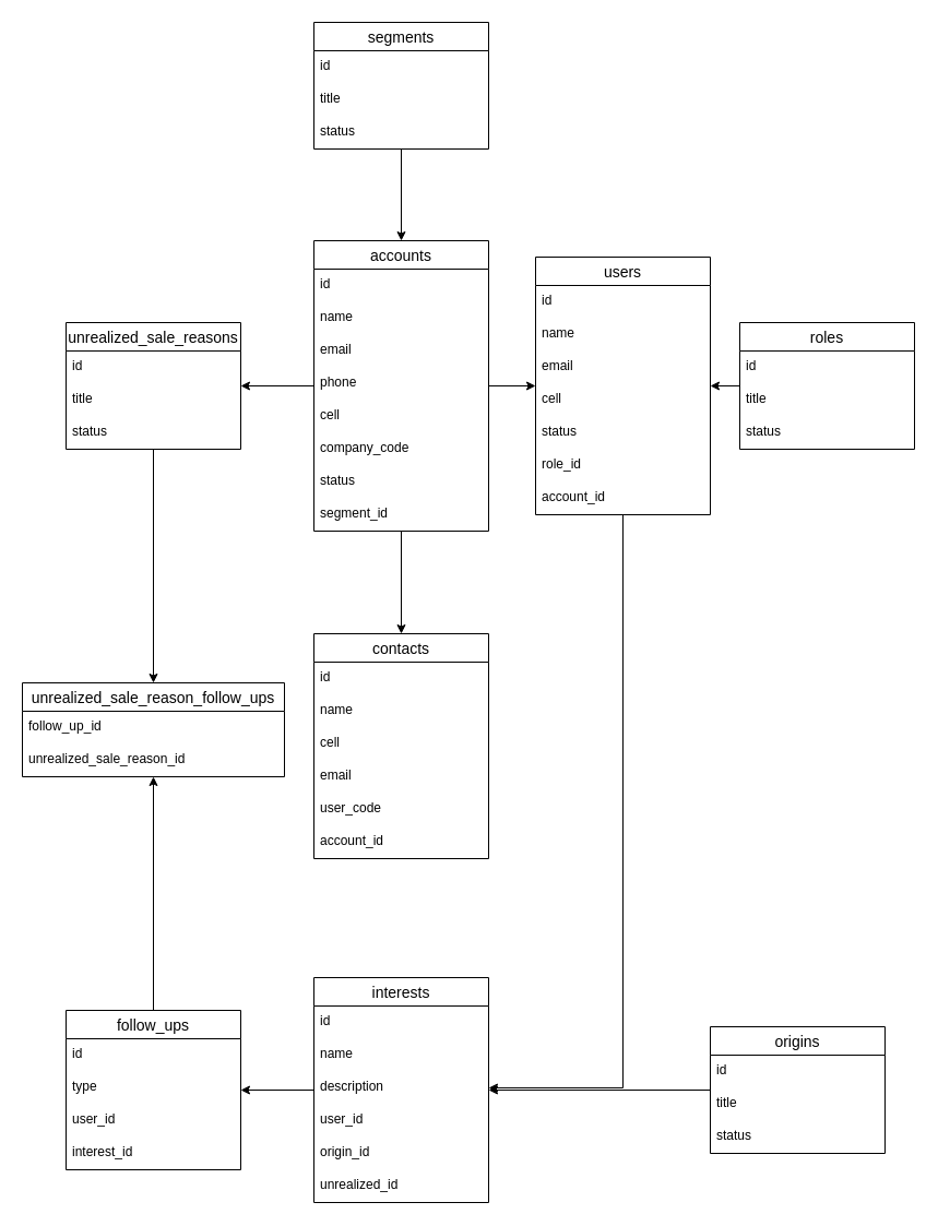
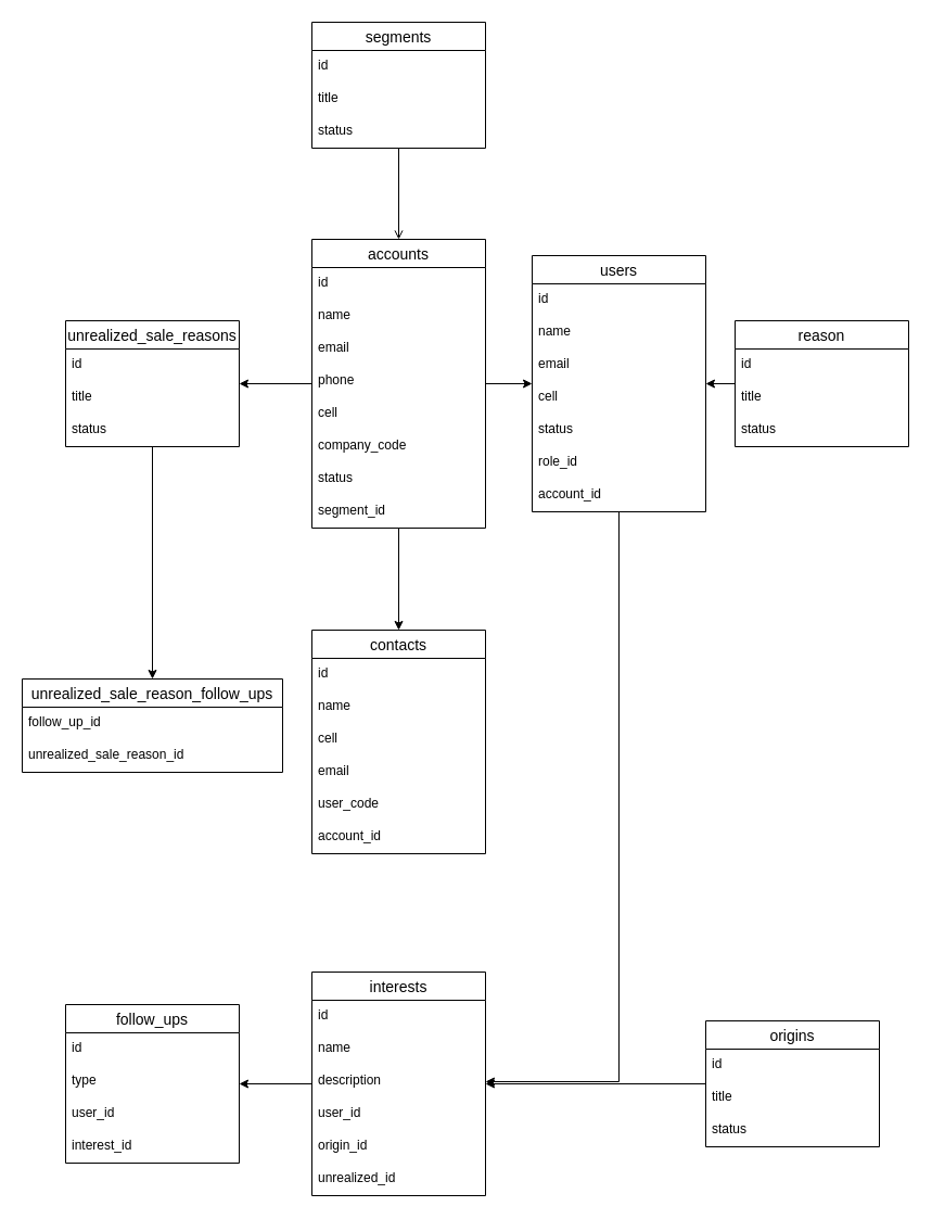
  <mxCell id="0" />
  <mxCell id="1" parent="0" />
- <mxCell id="2" style="edgeStyle=orthogonalEdgeStyle;rounded=0;orthogonalLoop=1;jettySize=auto;html=1;entryX=0.5;entryY=0;entryDx=0;entryDy=0;" parent="1" source="3" target="10" edge="1"><mxGeometry relative="1" as="geometry"><mxPoint x="367" y="200" as="targetPoint" /></mxGeometry></mxCell>
+ <mxCell id="2" style="edgeStyle=orthogonalEdgeStyle;rounded=0;orthogonalLoop=1;jettySize=auto;html=1;entryX=0.5;entryY=0;entryDx=0;entryDy=0;endArrow=open;" parent="1" source="3" target="10" edge="1"><mxGeometry relative="1" as="geometry"><mxPoint x="367" y="200" as="targetPoint" /></mxGeometry></mxCell>
  <mxCell id="3" value="segments" style="swimlane;fontStyle=0;childLayout=stackLayout;horizontal=1;startSize=26;horizontalStack=0;resizeParent=1;resizeParentMax=0;resizeLast=0;collapsible=1;marginBottom=0;align=center;fontSize=14;" parent="1" vertex="1"><mxGeometry x="287" y="20" width="160" height="116" as="geometry"><mxRectangle x="277" y="70" width="90" height="26" as="alternateBounds" /></mxGeometry></mxCell>
  <mxCell id="4" value="id" style="text;strokeColor=none;fillColor=none;spacingLeft=4;spacingRight=4;overflow=hidden;rotatable=0;points=[[0,0.5],[1,0.5]];portConstraint=eastwest;fontSize=12;" parent="3" vertex="1"><mxGeometry y="26" width="160" height="30" as="geometry" /></mxCell>
  <mxCell id="5" value="title" style="text;strokeColor=none;fillColor=none;spacingLeft=4;spacingRight=4;overflow=hidden;rotatable=0;points=[[0,0.5],[1,0.5]];portConstraint=eastwest;fontSize=12;" parent="3" vertex="1"><mxGeometry y="56" width="160" height="30" as="geometry" /></mxCell>
  <mxCell id="6" value="status" style="text;strokeColor=none;fillColor=none;spacingLeft=4;spacingRight=4;overflow=hidden;rotatable=0;points=[[0,0.5],[1,0.5]];portConstraint=eastwest;fontSize=12;" parent="3" vertex="1"><mxGeometry y="86" width="160" height="30" as="geometry" /></mxCell>
  <mxCell id="7" style="edgeStyle=orthogonalEdgeStyle;rounded=0;orthogonalLoop=1;jettySize=auto;html=1;" parent="1" source="10" target="36" edge="1"><mxGeometry relative="1" as="geometry" /></mxCell>
  <mxCell id="8" style="edgeStyle=orthogonalEdgeStyle;rounded=0;orthogonalLoop=1;jettySize=auto;html=1;" parent="1" source="10" target="20" edge="1"><mxGeometry relative="1" as="geometry" /></mxCell>
  <mxCell id="9" style="edgeStyle=orthogonalEdgeStyle;rounded=0;orthogonalLoop=1;jettySize=auto;html=1;" parent="1" source="10" target="44" edge="1"><mxGeometry relative="1" as="geometry" /></mxCell>
  <mxCell id="10" value="accounts" style="swimlane;fontStyle=0;childLayout=stackLayout;horizontal=1;startSize=26;horizontalStack=0;resizeParent=1;resizeParentMax=0;resizeLast=0;collapsible=1;marginBottom=0;align=center;fontSize=14;" parent="1" vertex="1"><mxGeometry x="287" y="220" width="160" height="266" as="geometry"><mxRectangle x="277" y="270" width="90" height="26" as="alternateBounds" /></mxGeometry></mxCell>
  <mxCell id="11" value="id" style="text;strokeColor=none;fillColor=none;spacingLeft=4;spacingRight=4;overflow=hidden;rotatable=0;points=[[0,0.5],[1,0.5]];portConstraint=eastwest;fontSize=12;" parent="10" vertex="1"><mxGeometry y="26" width="160" height="30" as="geometry" /></mxCell>
  <mxCell id="12" value="name" style="text;strokeColor=none;fillColor=none;spacingLeft=4;spacingRight=4;overflow=hidden;rotatable=0;points=[[0,0.5],[1,0.5]];portConstraint=eastwest;fontSize=12;" parent="10" vertex="1"><mxGeometry y="56" width="160" height="30" as="geometry" /></mxCell>
  <mxCell id="13" value="email" style="text;strokeColor=none;fillColor=none;spacingLeft=4;spacingRight=4;overflow=hidden;rotatable=0;points=[[0,0.5],[1,0.5]];portConstraint=eastwest;fontSize=12;" parent="10" vertex="1"><mxGeometry y="86" width="160" height="30" as="geometry" /></mxCell>
  <mxCell id="14" value="phone" style="text;strokeColor=none;fillColor=none;spacingLeft=4;spacingRight=4;overflow=hidden;rotatable=0;points=[[0,0.5],[1,0.5]];portConstraint=eastwest;fontSize=12;" parent="10" vertex="1"><mxGeometry y="116" width="160" height="30" as="geometry" /></mxCell>
  <mxCell id="15" value="cell" style="text;strokeColor=none;fillColor=none;spacingLeft=4;spacingRight=4;overflow=hidden;rotatable=0;points=[[0,0.5],[1,0.5]];portConstraint=eastwest;fontSize=12;" parent="10" vertex="1"><mxGeometry y="146" width="160" height="30" as="geometry" /></mxCell>
  <mxCell id="16" value="company_code" style="text;strokeColor=none;fillColor=none;spacingLeft=4;spacingRight=4;overflow=hidden;rotatable=0;points=[[0,0.5],[1,0.5]];portConstraint=eastwest;fontSize=12;" parent="10" vertex="1"><mxGeometry y="176" width="160" height="30" as="geometry" /></mxCell>
  <mxCell id="17" value="status" style="text;strokeColor=none;fillColor=none;spacingLeft=4;spacingRight=4;overflow=hidden;rotatable=0;points=[[0,0.5],[1,0.5]];portConstraint=eastwest;fontSize=12;" parent="10" vertex="1"><mxGeometry y="206" width="160" height="30" as="geometry" /></mxCell>
  <mxCell id="18" value="segment_id" style="text;strokeColor=none;fillColor=none;spacingLeft=4;spacingRight=4;overflow=hidden;rotatable=0;points=[[0,0.5],[1,0.5]];portConstraint=eastwest;fontSize=12;" parent="10" vertex="1"><mxGeometry y="236" width="160" height="30" as="geometry" /></mxCell>
  <mxCell id="19" style="edgeStyle=orthogonalEdgeStyle;rounded=0;orthogonalLoop=1;jettySize=auto;html=1;" parent="1" source="20" target="29" edge="1"><mxGeometry relative="1" as="geometry"><Array as="points"><mxPoint x="570" y="996" /></Array><mxPoint x="480" y="996" as="targetPoint" /></mxGeometry></mxCell>
  <mxCell id="20" value="users" style="swimlane;fontStyle=0;childLayout=stackLayout;horizontal=1;startSize=26;horizontalStack=0;resizeParent=1;resizeParentMax=0;resizeLast=0;collapsible=1;marginBottom=0;align=center;fontSize=14;" parent="1" vertex="1"><mxGeometry x="490" y="235" width="160" height="236" as="geometry"><mxRectangle x="449" y="368" width="70" height="26" as="alternateBounds" /></mxGeometry></mxCell>
  <mxCell id="21" value="id" style="text;strokeColor=none;fillColor=none;spacingLeft=4;spacingRight=4;overflow=hidden;rotatable=0;points=[[0,0.5],[1,0.5]];portConstraint=eastwest;fontSize=12;" parent="20" vertex="1"><mxGeometry y="26" width="160" height="30" as="geometry" /></mxCell>
  <mxCell id="22" value="name" style="text;strokeColor=none;fillColor=none;spacingLeft=4;spacingRight=4;overflow=hidden;rotatable=0;points=[[0,0.5],[1,0.5]];portConstraint=eastwest;fontSize=12;" parent="20" vertex="1"><mxGeometry y="56" width="160" height="30" as="geometry" /></mxCell>
  <mxCell id="23" value="email" style="text;strokeColor=none;fillColor=none;spacingLeft=4;spacingRight=4;overflow=hidden;rotatable=0;points=[[0,0.5],[1,0.5]];portConstraint=eastwest;fontSize=12;" parent="20" vertex="1"><mxGeometry y="86" width="160" height="30" as="geometry" /></mxCell>
  <mxCell id="24" value="cell" style="text;strokeColor=none;fillColor=none;spacingLeft=4;spacingRight=4;overflow=hidden;rotatable=0;points=[[0,0.5],[1,0.5]];portConstraint=eastwest;fontSize=12;" parent="20" vertex="1"><mxGeometry y="116" width="160" height="30" as="geometry" /></mxCell>
  <mxCell id="25" value="status" style="text;strokeColor=none;fillColor=none;spacingLeft=4;spacingRight=4;overflow=hidden;rotatable=0;points=[[0,0.5],[1,0.5]];portConstraint=eastwest;fontSize=12;" parent="20" vertex="1"><mxGeometry y="146" width="160" height="30" as="geometry" /></mxCell>
  <mxCell id="26" value="role_id" style="text;strokeColor=none;fillColor=none;spacingLeft=4;spacingRight=4;overflow=hidden;rotatable=0;points=[[0,0.5],[1,0.5]];portConstraint=eastwest;fontSize=12;" parent="20" vertex="1"><mxGeometry y="176" width="160" height="30" as="geometry" /></mxCell>
  <mxCell id="27" value="account_id" style="text;strokeColor=none;fillColor=none;spacingLeft=4;spacingRight=4;overflow=hidden;rotatable=0;points=[[0,0.5],[1,0.5]];portConstraint=eastwest;fontSize=12;" parent="20" vertex="1"><mxGeometry y="206" width="160" height="30" as="geometry" /></mxCell>
  <mxCell id="28" style="edgeStyle=orthogonalEdgeStyle;rounded=0;orthogonalLoop=1;jettySize=auto;html=1;" parent="1" source="29" target="49" edge="1"><mxGeometry relative="1" as="geometry"><mxPoint x="230" y="980" as="targetPoint" /></mxGeometry></mxCell>
  <mxCell id="29" value="interests" style="swimlane;fontStyle=0;childLayout=stackLayout;horizontal=1;startSize=26;horizontalStack=0;resizeParent=1;resizeParentMax=0;resizeLast=0;collapsible=1;marginBottom=0;align=center;fontSize=14;" parent="1" vertex="1"><mxGeometry x="287" y="895" width="160" height="206" as="geometry"><mxRectangle x="312" y="870" width="90" height="26" as="alternateBounds" /></mxGeometry></mxCell>
  <mxCell id="30" value="id" style="text;strokeColor=none;fillColor=none;spacingLeft=4;spacingRight=4;overflow=hidden;rotatable=0;points=[[0,0.5],[1,0.5]];portConstraint=eastwest;fontSize=12;" parent="29" vertex="1"><mxGeometry y="26" width="160" height="30" as="geometry" /></mxCell>
  <mxCell id="31" value="name" style="text;strokeColor=none;fillColor=none;spacingLeft=4;spacingRight=4;overflow=hidden;rotatable=0;points=[[0,0.5],[1,0.5]];portConstraint=eastwest;fontSize=12;" parent="29" vertex="1"><mxGeometry y="56" width="160" height="30" as="geometry" /></mxCell>
  <mxCell id="32" value="description" style="text;strokeColor=none;fillColor=none;spacingLeft=4;spacingRight=4;overflow=hidden;rotatable=0;points=[[0,0.5],[1,0.5]];portConstraint=eastwest;fontSize=12;" parent="29" vertex="1"><mxGeometry y="86" width="160" height="30" as="geometry" /></mxCell>
  <mxCell id="33" value="user_id" style="text;strokeColor=none;fillColor=none;spacingLeft=4;spacingRight=4;overflow=hidden;rotatable=0;points=[[0,0.5],[1,0.5]];portConstraint=eastwest;fontSize=12;" parent="29" vertex="1"><mxGeometry y="116" width="160" height="30" as="geometry" /></mxCell>
  <mxCell id="34" value="origin_id" style="text;strokeColor=none;fillColor=none;spacingLeft=4;spacingRight=4;overflow=hidden;rotatable=0;points=[[0,0.5],[1,0.5]];portConstraint=eastwest;fontSize=12;" parent="29" vertex="1"><mxGeometry y="146" width="160" height="30" as="geometry" /></mxCell>
  <mxCell id="35" value="unrealized_id" style="text;strokeColor=none;fillColor=none;spacingLeft=4;spacingRight=4;overflow=hidden;rotatable=0;points=[[0,0.5],[1,0.5]];portConstraint=eastwest;fontSize=12;" parent="29" vertex="1"><mxGeometry y="176" width="160" height="30" as="geometry" /></mxCell>
  <mxCell id="36" value="contacts" style="swimlane;fontStyle=0;childLayout=stackLayout;horizontal=1;startSize=26;horizontalStack=0;resizeParent=1;resizeParentMax=0;resizeLast=0;collapsible=1;marginBottom=0;align=center;fontSize=14;" parent="1" vertex="1"><mxGeometry x="287" y="580" width="160" height="206" as="geometry"><mxRectangle x="277" y="560" width="80" height="26" as="alternateBounds" /></mxGeometry></mxCell>
  <mxCell id="37" value="id" style="text;strokeColor=none;fillColor=none;spacingLeft=4;spacingRight=4;overflow=hidden;rotatable=0;points=[[0,0.5],[1,0.5]];portConstraint=eastwest;fontSize=12;" parent="36" vertex="1"><mxGeometry y="26" width="160" height="30" as="geometry" /></mxCell>
  <mxCell id="38" value="name" style="text;strokeColor=none;fillColor=none;spacingLeft=4;spacingRight=4;overflow=hidden;rotatable=0;points=[[0,0.5],[1,0.5]];portConstraint=eastwest;fontSize=12;" parent="36" vertex="1"><mxGeometry y="56" width="160" height="30" as="geometry" /></mxCell>
  <mxCell id="39" value="cell" style="text;strokeColor=none;fillColor=none;spacingLeft=4;spacingRight=4;overflow=hidden;rotatable=0;points=[[0,0.5],[1,0.5]];portConstraint=eastwest;fontSize=12;" parent="36" vertex="1"><mxGeometry y="86" width="160" height="30" as="geometry" /></mxCell>
  <mxCell id="40" value="email" style="text;strokeColor=none;fillColor=none;spacingLeft=4;spacingRight=4;overflow=hidden;rotatable=0;points=[[0,0.5],[1,0.5]];portConstraint=eastwest;fontSize=12;" parent="36" vertex="1"><mxGeometry y="116" width="160" height="30" as="geometry" /></mxCell>
  <mxCell id="41" value="user_code" style="text;strokeColor=none;fillColor=none;spacingLeft=4;spacingRight=4;overflow=hidden;rotatable=0;points=[[0,0.5],[1,0.5]];portConstraint=eastwest;fontSize=12;" parent="36" vertex="1"><mxGeometry y="146" width="160" height="30" as="geometry" /></mxCell>
  <mxCell id="42" value="account_id" style="text;strokeColor=none;fillColor=none;spacingLeft=4;spacingRight=4;overflow=hidden;rotatable=0;points=[[0,0.5],[1,0.5]];portConstraint=eastwest;fontSize=12;" parent="36" vertex="1"><mxGeometry y="176" width="160" height="30" as="geometry" /></mxCell>
  <mxCell id="43" style="edgeStyle=orthogonalEdgeStyle;rounded=0;orthogonalLoop=1;jettySize=auto;html=1;" edge="1" parent="1" source="44" target="64"><mxGeometry relative="1" as="geometry" /></mxCell>
  <mxCell id="44" value="unrealized_sale_reasons" style="swimlane;fontStyle=0;childLayout=stackLayout;horizontal=1;startSize=26;horizontalStack=0;resizeParent=1;resizeParentMax=0;resizeLast=0;collapsible=1;marginBottom=0;align=center;fontSize=14;" parent="1" vertex="1"><mxGeometry x="60" y="295" width="160" height="116" as="geometry"><mxRectangle x="51.25" y="500" width="189.5" height="26" as="alternateBounds" /></mxGeometry></mxCell>
  <mxCell id="45" value="id" style="text;strokeColor=none;fillColor=none;spacingLeft=4;spacingRight=4;overflow=hidden;rotatable=0;points=[[0,0.5],[1,0.5]];portConstraint=eastwest;fontSize=12;" parent="44" vertex="1"><mxGeometry y="26" width="160" height="30" as="geometry" /></mxCell>
  <mxCell id="46" value="title" style="text;strokeColor=none;fillColor=none;spacingLeft=4;spacingRight=4;overflow=hidden;rotatable=0;points=[[0,0.5],[1,0.5]];portConstraint=eastwest;fontSize=12;" parent="44" vertex="1"><mxGeometry y="56" width="160" height="30" as="geometry" /></mxCell>
  <mxCell id="47" value="status" style="text;strokeColor=none;fillColor=none;spacingLeft=4;spacingRight=4;overflow=hidden;rotatable=0;points=[[0,0.5],[1,0.5]];portConstraint=eastwest;fontSize=12;" parent="44" vertex="1"><mxGeometry y="86" width="160" height="30" as="geometry" /></mxCell>
- <mxCell id="48" style="edgeStyle=orthogonalEdgeStyle;rounded=0;orthogonalLoop=1;jettySize=auto;html=1;" edge="1" parent="1" source="49" target="64"><mxGeometry relative="1" as="geometry" /></mxCell>
  <mxCell id="49" value="follow_ups" style="swimlane;fontStyle=0;childLayout=stackLayout;horizontal=1;startSize=26;horizontalStack=0;resizeParent=1;resizeParentMax=0;resizeLast=0;collapsible=1;marginBottom=0;align=center;fontSize=14;" parent="1" vertex="1"><mxGeometry x="60" y="925" width="160" height="146" as="geometry"><mxRectangle x="96" y="768" width="100" height="26" as="alternateBounds" /></mxGeometry></mxCell>
  <mxCell id="50" value="id" style="text;strokeColor=none;fillColor=none;spacingLeft=4;spacingRight=4;overflow=hidden;rotatable=0;points=[[0,0.5],[1,0.5]];portConstraint=eastwest;fontSize=12;" parent="49" vertex="1"><mxGeometry y="26" width="160" height="30" as="geometry" /></mxCell>
  <mxCell id="51" value="type" style="text;strokeColor=none;fillColor=none;spacingLeft=4;spacingRight=4;overflow=hidden;rotatable=0;points=[[0,0.5],[1,0.5]];portConstraint=eastwest;fontSize=12;" parent="49" vertex="1"><mxGeometry y="56" width="160" height="30" as="geometry" /></mxCell>
  <mxCell id="52" value="user_id" style="text;strokeColor=none;fillColor=none;spacingLeft=4;spacingRight=4;overflow=hidden;rotatable=0;points=[[0,0.5],[1,0.5]];portConstraint=eastwest;fontSize=12;" vertex="1" parent="49"><mxGeometry y="86" width="160" height="30" as="geometry" /></mxCell>
  <mxCell id="53" value="interest_id" style="text;strokeColor=none;fillColor=none;spacingLeft=4;spacingRight=4;overflow=hidden;rotatable=0;points=[[0,0.5],[1,0.5]];portConstraint=eastwest;fontSize=12;" parent="49" vertex="1"><mxGeometry y="116" width="160" height="30" as="geometry" /></mxCell>
  <mxCell id="54" style="edgeStyle=orthogonalEdgeStyle;rounded=0;orthogonalLoop=1;jettySize=auto;html=1;" parent="1" source="55" target="20" edge="1"><mxGeometry relative="1" as="geometry" /></mxCell>
- <mxCell id="55" value="roles" style="swimlane;fontStyle=0;childLayout=stackLayout;horizontal=1;startSize=26;horizontalStack=0;resizeParent=1;resizeParentMax=0;resizeLast=0;collapsible=1;marginBottom=0;align=center;fontSize=14;" parent="1" vertex="1"><mxGeometry x="677" y="295" width="160" height="116" as="geometry"><mxRectangle x="706" y="368" width="90" height="26" as="alternateBounds" /></mxGeometry></mxCell>
+ <mxCell id="55" value="reason" style="swimlane;fontStyle=0;childLayout=stackLayout;horizontal=1;startSize=26;horizontalStack=0;resizeParent=1;resizeParentMax=0;resizeLast=0;collapsible=1;marginBottom=0;align=center;fontSize=14;" parent="1" vertex="1"><mxGeometry x="677" y="295" width="160" height="116" as="geometry"><mxRectangle x="706" y="368" width="90" height="26" as="alternateBounds" /></mxGeometry></mxCell>
  <mxCell id="56" value="id" style="text;strokeColor=none;fillColor=none;spacingLeft=4;spacingRight=4;overflow=hidden;rotatable=0;points=[[0,0.5],[1,0.5]];portConstraint=eastwest;fontSize=12;" parent="55" vertex="1"><mxGeometry y="26" width="160" height="30" as="geometry" /></mxCell>
  <mxCell id="57" value="title" style="text;strokeColor=none;fillColor=none;spacingLeft=4;spacingRight=4;overflow=hidden;rotatable=0;points=[[0,0.5],[1,0.5]];portConstraint=eastwest;fontSize=12;" parent="55" vertex="1"><mxGeometry y="56" width="160" height="30" as="geometry" /></mxCell>
  <mxCell id="58" value="status" style="text;strokeColor=none;fillColor=none;spacingLeft=4;spacingRight=4;overflow=hidden;rotatable=0;points=[[0,0.5],[1,0.5]];portConstraint=eastwest;fontSize=12;" parent="55" vertex="1"><mxGeometry y="86" width="160" height="30" as="geometry" /></mxCell>
  <mxCell id="59" style="edgeStyle=orthogonalEdgeStyle;rounded=0;orthogonalLoop=1;jettySize=auto;html=1;" parent="1" source="60" target="29" edge="1"><mxGeometry relative="1" as="geometry"><mxPoint x="480" y="950" as="targetPoint" /></mxGeometry></mxCell>
  <mxCell id="60" value="origins" style="swimlane;fontStyle=0;childLayout=stackLayout;horizontal=1;startSize=26;horizontalStack=0;resizeParent=1;resizeParentMax=0;resizeLast=0;collapsible=1;marginBottom=0;align=center;fontSize=14;" parent="1" vertex="1"><mxGeometry x="650" y="940" width="160" height="116" as="geometry"><mxRectangle x="621" y="668" width="79" height="26" as="alternateBounds" /></mxGeometry></mxCell>
  <mxCell id="61" value="id" style="text;strokeColor=none;fillColor=none;spacingLeft=4;spacingRight=4;overflow=hidden;rotatable=0;points=[[0,0.5],[1,0.5]];portConstraint=eastwest;fontSize=12;" parent="60" vertex="1"><mxGeometry y="26" width="160" height="30" as="geometry" /></mxCell>
  <mxCell id="62" value="title" style="text;strokeColor=none;fillColor=none;spacingLeft=4;spacingRight=4;overflow=hidden;rotatable=0;points=[[0,0.5],[1,0.5]];portConstraint=eastwest;fontSize=12;" parent="60" vertex="1"><mxGeometry y="56" width="160" height="30" as="geometry" /></mxCell>
  <mxCell id="63" value="status" style="text;strokeColor=none;fillColor=none;spacingLeft=4;spacingRight=4;overflow=hidden;rotatable=0;points=[[0,0.5],[1,0.5]];portConstraint=eastwest;fontSize=12;" parent="60" vertex="1"><mxGeometry y="86" width="160" height="30" as="geometry" /></mxCell>
  <mxCell id="64" value="unrealized_sale_reason_follow_ups" style="swimlane;fontStyle=0;childLayout=stackLayout;horizontal=1;startSize=26;horizontalStack=0;resizeParent=1;resizeParentMax=0;resizeLast=0;collapsible=1;marginBottom=0;align=center;fontSize=14;" vertex="1" parent="1"><mxGeometry x="20" y="625" width="240" height="86" as="geometry"><mxRectangle x="51.25" y="500" width="189.5" height="26" as="alternateBounds" /></mxGeometry></mxCell>
  <mxCell id="65" value="follow_up_id" style="text;strokeColor=none;fillColor=none;spacingLeft=4;spacingRight=4;overflow=hidden;rotatable=0;points=[[0,0.5],[1,0.5]];portConstraint=eastwest;fontSize=12;" vertex="1" parent="64"><mxGeometry y="26" width="240" height="30" as="geometry" /></mxCell>
  <mxCell id="66" value="unrealized_sale_reason_id" style="text;strokeColor=none;fillColor=none;spacingLeft=4;spacingRight=4;overflow=hidden;rotatable=0;points=[[0,0.5],[1,0.5]];portConstraint=eastwest;fontSize=12;" vertex="1" parent="64"><mxGeometry y="56" width="240" height="30" as="geometry" /></mxCell>
